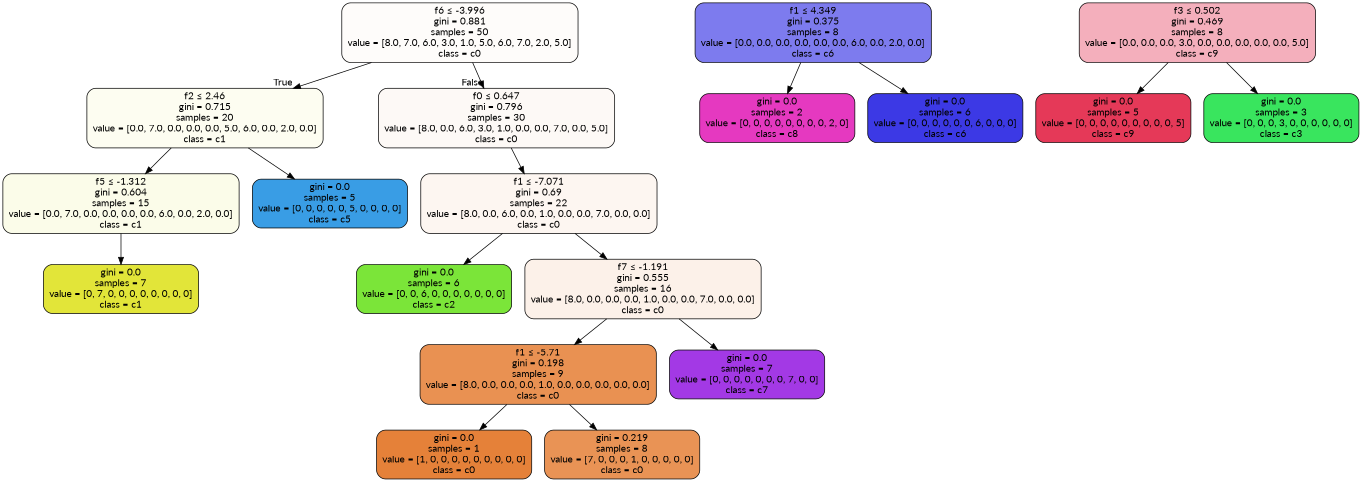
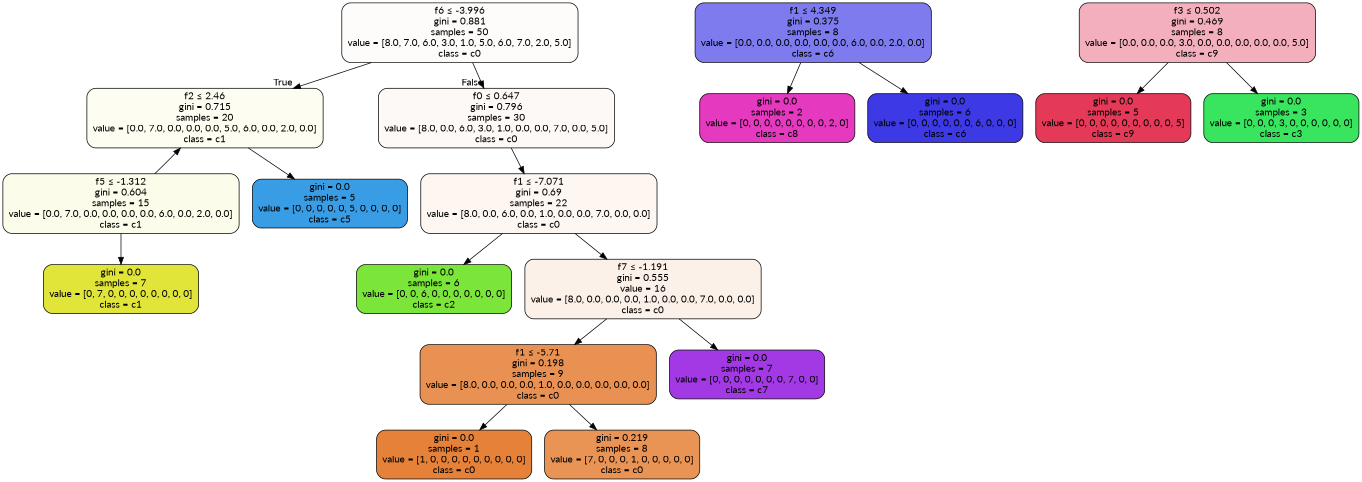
  digraph {
    fontname=Lato
    node [color=black fontname=Lato shape=box style="filled, rounded"]
    edge [fontname=Lato]
    n1 [fillcolor="#e5813906" label=<f6 &le; -3.996<br/>gini = 0.881<br/>samples = 50<br/>value = [8.0, 7.0, 6.0, 3.0, 1.0, 5.0, 6.0, 7.0, 2.0, 5.0]<br/>class = c0>]
    n2 [fillcolor="#e2e53912" label=<f2 &le; 2.46<br/>gini = 0.715<br/>samples = 20<br/>value = [0.0, 7.0, 0.0, 0.0, 0.0, 5.0, 6.0, 0.0, 2.0, 0.0]<br/>class = c1>]
    n3 [fillcolor="#e581390b" label=<f0 &le; 0.647<br/>gini = 0.796<br/>samples = 30<br/>value = [8.0, 0.0, 6.0, 3.0, 1.0, 0.0, 0.0, 7.0, 0.0, 5.0]<br/>class = c0>]
    n4 [fillcolor="#e2e5391c" label=<f5 &le; -1.312<br/>gini = 0.604<br/>samples = 15<br/>value = [0.0, 7.0, 0.0, 0.0, 0.0, 0.0, 6.0, 0.0, 2.0, 0.0]<br/>class = c1>]
    n5 [fillcolor="#399de5ff" label=<gini = 0.0<br/>samples = 5<br/>value = [0, 0, 0, 0, 0, 5, 0, 0, 0, 0]<br/>class = c5>]
    n6 [fillcolor="#e5813911" label=<f1 &le; -7.071<br/>gini = 0.69<br/>samples = 22<br/>value = [8.0, 0.0, 6.0, 0.0, 1.0, 0.0, 0.0, 7.0, 0.0, 0.0]<br/>class = c0>]
    n7 [fillcolor="#e2e539ff" label=<gini = 0.0<br/>samples = 7<br/>value = [0, 7, 0, 0, 0, 0, 0, 0, 0, 0]<br/>class = c1>]
    n8 [fillcolor="#3c39e5aa" label=<f1 &le; 4.349<br/>gini = 0.375<br/>samples = 8<br/>value = [0.0, 0.0, 0.0, 0.0, 0.0, 0.0, 6.0, 0.0, 2.0, 0.0]<br/>class = c6>]
    n9 [fillcolor="#e539c0ff" label=<gini = 0.0<br/>samples = 2<br/>value = [0, 0, 0, 0, 0, 0, 0, 0, 2, 0]<br/>class = c8>]
    n10 [fillcolor="#3c39e5ff" label=<gini = 0.0<br/>samples = 6<br/>value = [0, 0, 0, 0, 0, 0, 6, 0, 0, 0]<br/>class = c6>]
    n11 [fillcolor="#7be539ff" label=<gini = 0.0<br/>samples = 6<br/>value = [0, 0, 6, 0, 0, 0, 0, 0, 0, 0]<br/>class = c2>]
-   n12 [fillcolor="#e581391c" label=<f7 &le; -1.191<br/>gini = 0.555<br/>samples = 16<br/>value = [8.0, 0.0, 0.0, 0.0, 1.0, 0.0, 0.0, 7.0, 0.0, 0.0]<br/>class = c0>]
+   n12 [fillcolor="#e581391c" label=<f7 &le; -1.191<br/>gini = 0.555<br/>value = 16<br/>value = [8.0, 0.0, 0.0, 0.0, 1.0, 0.0, 0.0, 7.0, 0.0, 0.0]<br/>class = c0>]
    n13 [fillcolor="#e5395866" label=<f3 &le; 0.502<br/>gini = 0.469<br/>samples = 8<br/>value = [0.0, 0.0, 0.0, 3.0, 0.0, 0.0, 0.0, 0.0, 0.0, 5.0]<br/>class = c9>]
    n14 [fillcolor="#e53958ff" label=<gini = 0.0<br/>samples = 5<br/>value = [0, 0, 0, 0, 0, 0, 0, 0, 0, 5]<br/>class = c9>]
    n15 [fillcolor="#39e55eff" label=<gini = 0.0<br/>samples = 3<br/>value = [0, 0, 0, 3, 0, 0, 0, 0, 0, 0]<br/>class = c3>]
    n16 [fillcolor="#e58139df" label=<f1 &le; -5.71<br/>gini = 0.198<br/>samples = 9<br/>value = [8.0, 0.0, 0.0, 0.0, 1.0, 0.0, 0.0, 0.0, 0.0, 0.0]<br/>class = c0>]
    n17 [fillcolor="#a339e5ff" label=<gini = 0.0<br/>samples = 7<br/>value = [0, 0, 0, 0, 0, 0, 0, 7, 0, 0]<br/>class = c7>]
    n18 [fillcolor="#e58139ff" label=<gini = 0.0<br/>samples = 1<br/>value = [1, 0, 0, 0, 0, 0, 0, 0, 0, 0]<br/>class = c0>]
    n19 [fillcolor="#e58139db" label=<gini = 0.219<br/>samples = 8<br/>value = [7, 0, 0, 0, 1, 0, 0, 0, 0, 0]<br/>class = c0>]
    n1 -> n2 [headlabel=True labelangle=45 labeldistance=2.5]
    n1 -> n3 [headlabel=False labelangle=-45 labeldistance=2.5]
-   n2 -> n4
+   n4 -> n2
    n2 -> n5
    n3 -> n6
    n4 -> n7
    n6 -> n11
    n6 -> n12
    n8 -> n9
    n8 -> n10
    n12 -> n16
    n12 -> n17
    n13 -> n14
    n13 -> n15
    n16 -> n18
    n16 -> n19
  }
